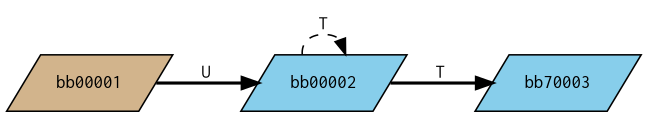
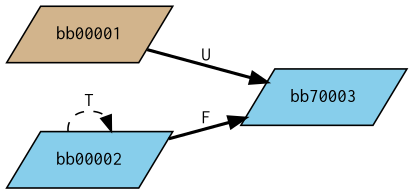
  digraph {
    nodesep=0.175
    rankdir=LR
    node [argix=-1 dataspec=na fillcolor=skyblue fontname=Courier fontsize=12 ntype="node" shape=parallelogram style=filled]
    edge [argix=-1 dataspec=u1 fontname=Courier fontsize=12 order=0 style=bold]
    n1 [fillcolor=tan label=bb00001]
    n2 [label=bb00002]
    n3 [label=bb70003]
-   n1 -> n2 [etype=U label=U]
+   n1 -> n3 [etype=U label=U]
    n2 -> n2 [etype=T label=T style=dashed]
-   n2 -> n3 [etype=F label=T]
+   n2 -> n3 [etype=F label=F]
  }
